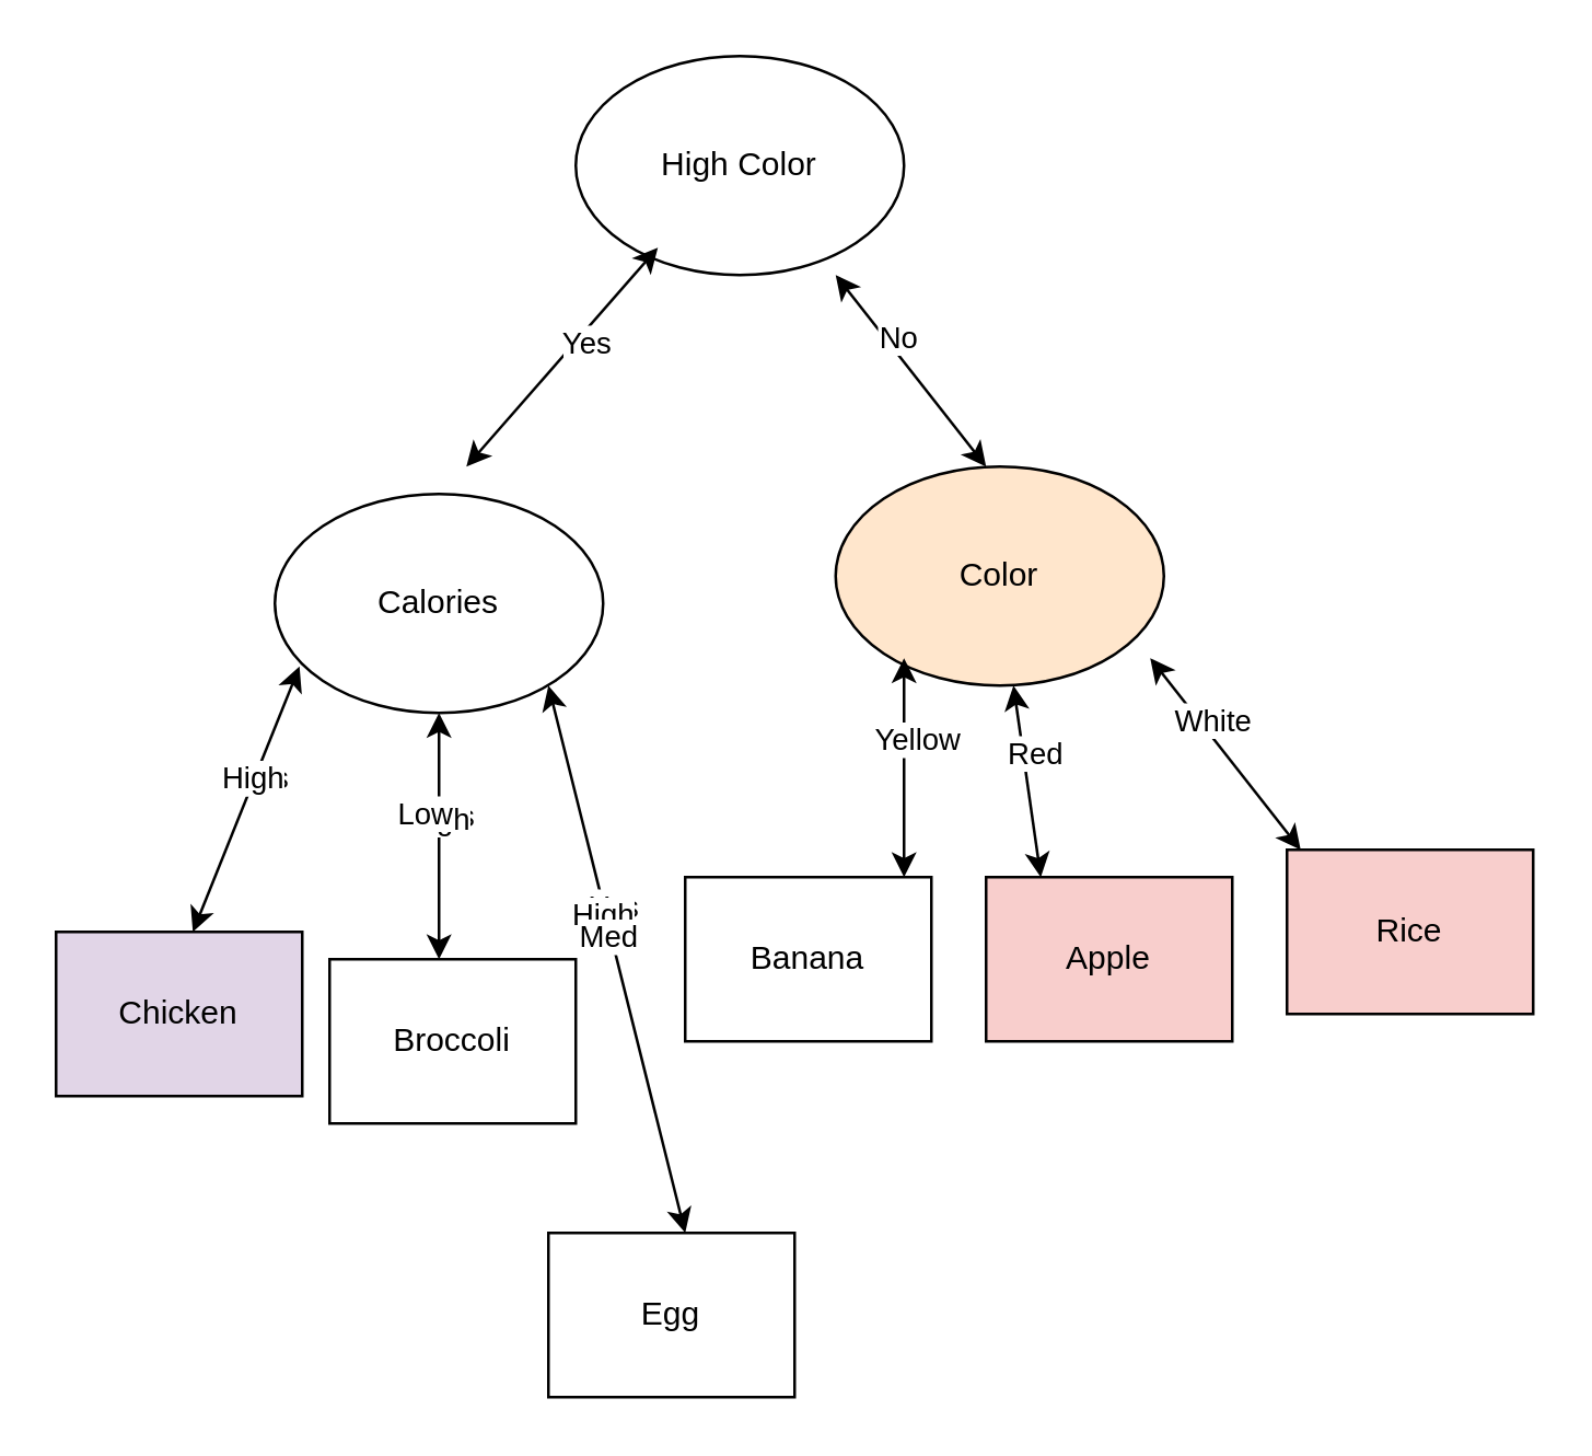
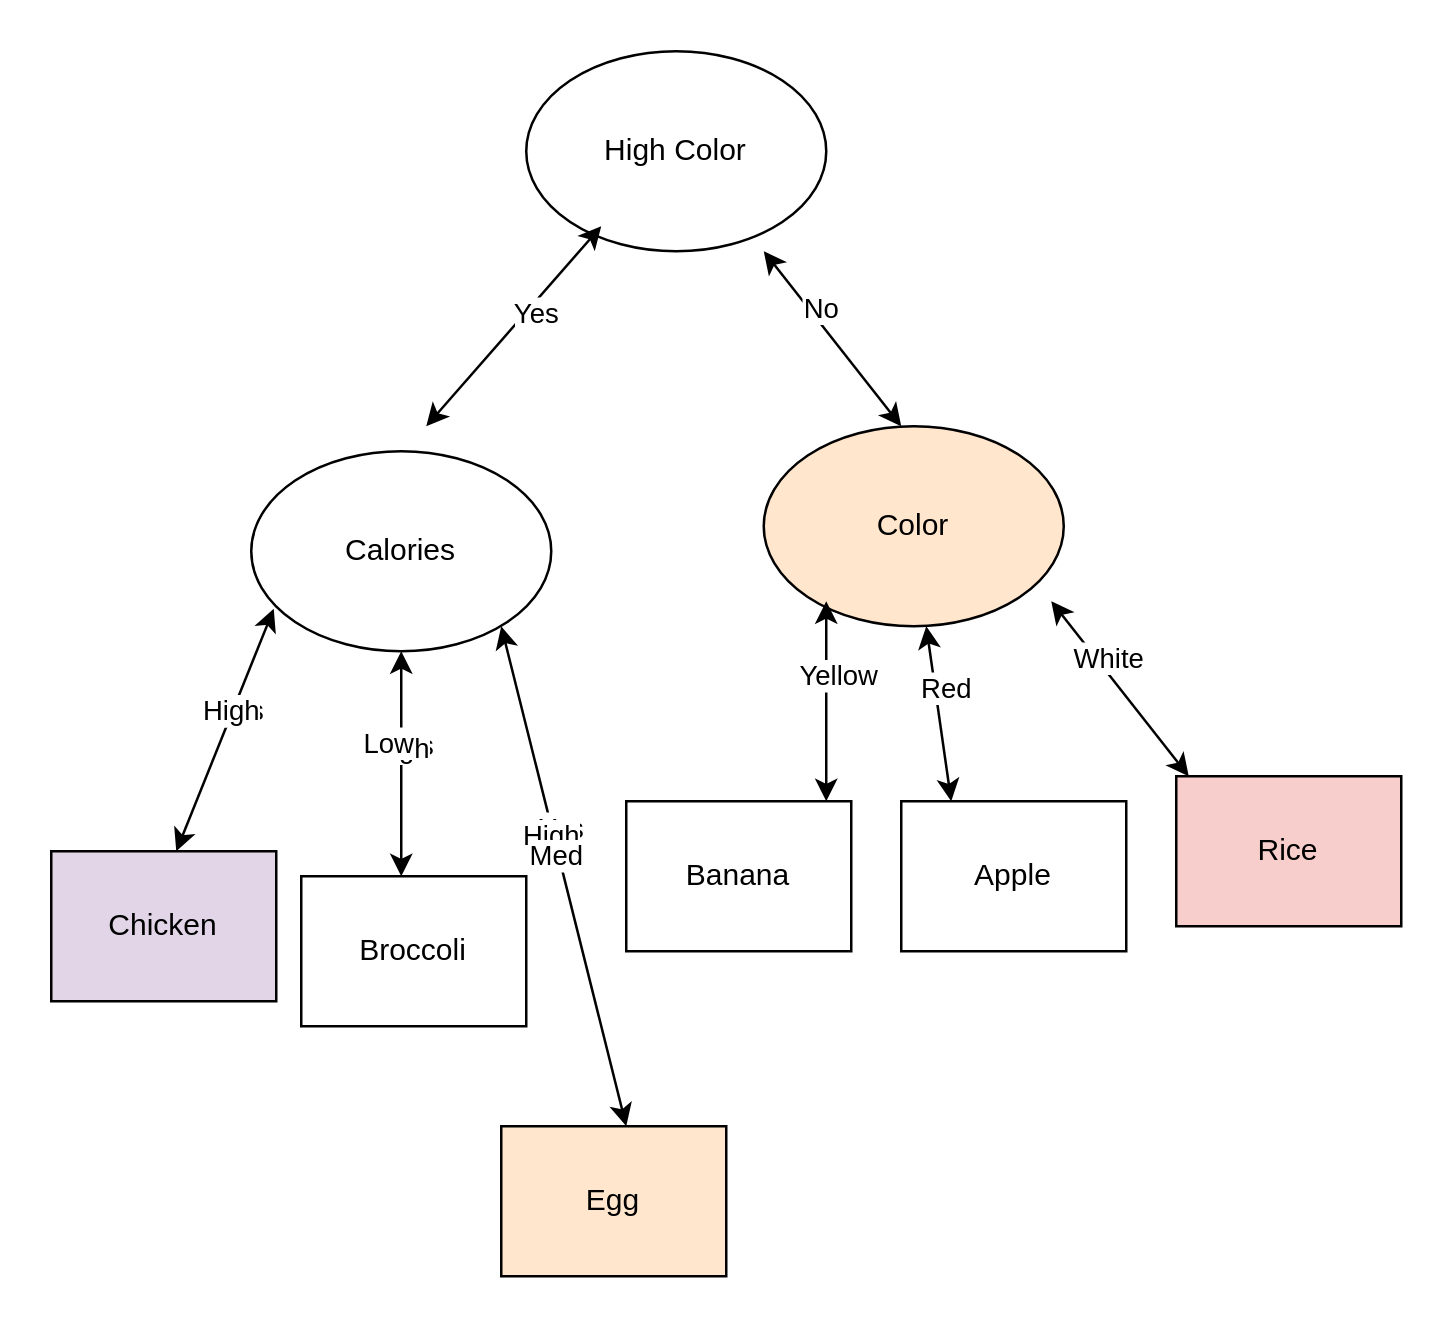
  <mxCell id="0" />
  <mxCell id="1" parent="0" />
  <mxCell id="2" value="High Color" style="ellipse;whiteSpace=wrap;html=1;" vertex="1" parent="1"><mxGeometry x="210" y="20" width="120" height="80" as="geometry" /></mxCell>
  <mxCell id="3" value="" style="endArrow=classic;startArrow=classic;html=1;rounded=0;" edge="1" parent="1"><mxGeometry width="50" height="50" relative="1" as="geometry"><mxPoint x="170" y="170" as="sourcePoint" /><mxPoint x="240" y="90" as="targetPoint" /></mxGeometry></mxCell>
  <mxCell id="4" value="Yes" style="edgeLabel;html=1;align=center;verticalAlign=middle;resizable=0;points=[];" vertex="1" connectable="0" parent="3"><mxGeometry x="0.182" y="-3" relative="1" as="geometry"><mxPoint as="offset" /></mxGeometry></mxCell>
  <mxCell id="5" value="" style="endArrow=classic;startArrow=classic;html=1;rounded=0;" edge="1" parent="1"><mxGeometry width="50" height="50" relative="1" as="geometry"><mxPoint x="360" y="170" as="sourcePoint" /><mxPoint x="305" y="100" as="targetPoint" /></mxGeometry></mxCell>
  <mxCell id="6" value="No" style="edgeLabel;html=1;align=center;verticalAlign=middle;resizable=0;points=[];" vertex="1" connectable="0" parent="5"><mxGeometry x="0.274" y="-4" relative="1" as="geometry"><mxPoint as="offset" /></mxGeometry></mxCell>
  <mxCell id="7" value="Color" style="ellipse;whiteSpace=wrap;html=1;fillColor=#ffe6cc;" vertex="1" parent="1"><mxGeometry x="305" y="170" width="120" height="80" as="geometry" /></mxCell>
  <mxCell id="8" value="Calories" style="ellipse;whiteSpace=wrap;html=1;" vertex="1" parent="1"><mxGeometry x="100" y="180" width="120" height="80" as="geometry" /></mxCell>
  <mxCell id="9" value="" style="endArrow=classic;startArrow=classic;html=1;rounded=0;entryX=0.075;entryY=0.788;entryDx=0;entryDy=0;entryPerimeter=0;" edge="1" parent="1" target="8"><mxGeometry width="50" height="50" relative="1" as="geometry"><mxPoint x="70" y="340" as="sourcePoint" /><mxPoint x="140" y="260" as="targetPoint" /></mxGeometry></mxCell>
  <mxCell id="10" value="Yes" style="edgeLabel;html=1;align=center;verticalAlign=middle;resizable=0;points=[];" vertex="1" connectable="0" parent="9"><mxGeometry x="0.182" y="-3" relative="1" as="geometry"><mxPoint as="offset" /></mxGeometry></mxCell>
  <mxCell id="11" value="High" style="edgeLabel;html=1;align=center;verticalAlign=middle;resizable=0;points=[];" vertex="1" connectable="0" parent="9"><mxGeometry x="0.161" y="1" relative="1" as="geometry"><mxPoint as="offset" /></mxGeometry></mxCell>
  <mxCell id="12" value="" style="endArrow=classic;startArrow=classic;html=1;rounded=0;" edge="1" parent="1"><mxGeometry width="50" height="50" relative="1" as="geometry"><mxPoint x="250" y="450" as="sourcePoint" /><mxPoint x="200" y="250" as="targetPoint" /></mxGeometry></mxCell>
  <mxCell id="13" value="Yes" style="edgeLabel;html=1;align=center;verticalAlign=middle;resizable=0;points=[];" vertex="1" connectable="0" parent="12"><mxGeometry x="0.182" y="-3" relative="1" as="geometry"><mxPoint as="offset" /></mxGeometry></mxCell>
  <mxCell id="14" value="High" style="edgeLabel;html=1;align=center;verticalAlign=middle;resizable=0;points=[];" vertex="1" connectable="0" parent="12"><mxGeometry x="0.161" y="1" relative="1" as="geometry"><mxPoint as="offset" /></mxGeometry></mxCell>
  <mxCell id="15" value="Med" style="edgeLabel;html=1;align=center;verticalAlign=middle;resizable=0;points=[];" vertex="1" connectable="0" parent="12"><mxGeometry x="0.082" y="1" relative="1" as="geometry"><mxPoint as="offset" /></mxGeometry></mxCell>
  <mxCell id="16" value="" style="endArrow=classic;startArrow=classic;html=1;rounded=0;entryX=0.5;entryY=1;entryDx=0;entryDy=0;" edge="1" parent="1" target="8"><mxGeometry width="50" height="50" relative="1" as="geometry"><mxPoint x="160" y="350" as="sourcePoint" /><mxPoint x="160" y="280" as="targetPoint" /></mxGeometry></mxCell>
  <mxCell id="17" value="Yes" style="edgeLabel;html=1;align=center;verticalAlign=middle;resizable=0;points=[];" vertex="1" connectable="0" parent="16"><mxGeometry x="0.182" y="-3" relative="1" as="geometry"><mxPoint as="offset" /></mxGeometry></mxCell>
  <mxCell id="18" value="High" style="edgeLabel;html=1;align=center;verticalAlign=middle;resizable=0;points=[];" vertex="1" connectable="0" parent="16"><mxGeometry x="0.161" y="1" relative="1" as="geometry"><mxPoint as="offset" /></mxGeometry></mxCell>
  <mxCell id="19" value="Low" style="edgeLabel;html=1;align=center;verticalAlign=middle;resizable=0;points=[];" vertex="1" connectable="0" parent="16"><mxGeometry x="0.2" y="6" relative="1" as="geometry"><mxPoint as="offset" /></mxGeometry></mxCell>
  <mxCell id="20" value="" style="endArrow=classic;startArrow=classic;html=1;rounded=0;" edge="1" parent="1"><mxGeometry width="50" height="50" relative="1" as="geometry"><mxPoint x="475" y="310" as="sourcePoint" /><mxPoint x="420" y="240" as="targetPoint" /></mxGeometry></mxCell>
  <mxCell id="21" value="White" style="edgeLabel;html=1;align=center;verticalAlign=middle;resizable=0;points=[];" vertex="1" connectable="0" parent="20"><mxGeometry x="0.274" y="-4" relative="1" as="geometry"><mxPoint as="offset" /></mxGeometry></mxCell>
  <mxCell id="22" value="" style="endArrow=classic;startArrow=classic;html=1;rounded=0;" edge="1" parent="1"><mxGeometry width="50" height="50" relative="1" as="geometry"><mxPoint x="380" y="320" as="sourcePoint" /><mxPoint x="370" y="250" as="targetPoint" /></mxGeometry></mxCell>
  <mxCell id="23" value="Red" style="edgeLabel;html=1;align=center;verticalAlign=middle;resizable=0;points=[];" vertex="1" connectable="0" parent="22"><mxGeometry x="0.274" y="-4" relative="1" as="geometry"><mxPoint as="offset" /></mxGeometry></mxCell>
  <mxCell id="24" value="" style="endArrow=classic;startArrow=classic;html=1;rounded=0;" edge="1" parent="1"><mxGeometry width="50" height="50" relative="1" as="geometry"><mxPoint x="330" y="320" as="sourcePoint" /><mxPoint x="330" y="240" as="targetPoint" /></mxGeometry></mxCell>
  <mxCell id="25" value="Yellow" style="edgeLabel;html=1;align=center;verticalAlign=middle;resizable=0;points=[];" vertex="1" connectable="0" parent="24"><mxGeometry x="0.274" y="-4" relative="1" as="geometry"><mxPoint as="offset" /></mxGeometry></mxCell>
  <mxCell id="26" value="Banana" style="rounded=0;whiteSpace=wrap;html=1;" vertex="1" parent="1"><mxGeometry x="250" y="320" width="90" height="60" as="geometry" /></mxCell>
- <mxCell id="27" value="Apple" style="rounded=0;whiteSpace=wrap;html=1;fillColor=#f8cecc;" vertex="1" parent="1"><mxGeometry x="360" y="320" width="90" height="60" as="geometry" /></mxCell>
+ <mxCell id="27" value="Apple" style="rounded=0;whiteSpace=wrap;html=1;" vertex="1" parent="1"><mxGeometry x="360" y="320" width="90" height="60" as="geometry" /></mxCell>
  <mxCell id="28" value="Rice" style="rounded=0;whiteSpace=wrap;html=1;fillColor=#f8cecc;" vertex="1" parent="1"><mxGeometry x="470" y="310" width="90" height="60" as="geometry" /></mxCell>
  <mxCell id="29" value="Chicken" style="rounded=0;whiteSpace=wrap;html=1;fillColor=#e1d5e7;" vertex="1" parent="1"><mxGeometry x="20" y="340" width="90" height="60" as="geometry" /></mxCell>
  <mxCell id="30" value="Broccoli" style="rounded=0;whiteSpace=wrap;html=1;" vertex="1" parent="1"><mxGeometry x="120" y="350" width="90" height="60" as="geometry" /></mxCell>
- <mxCell id="31" value="Egg" style="rounded=0;whiteSpace=wrap;html=1;" vertex="1" parent="1"><mxGeometry x="200" y="450" width="90" height="60" as="geometry" /></mxCell>
+ <mxCell id="31" value="Egg" style="rounded=0;whiteSpace=wrap;html=1;fillColor=#ffe6cc;" vertex="1" parent="1"><mxGeometry x="200" y="450" width="90" height="60" as="geometry" /></mxCell>
